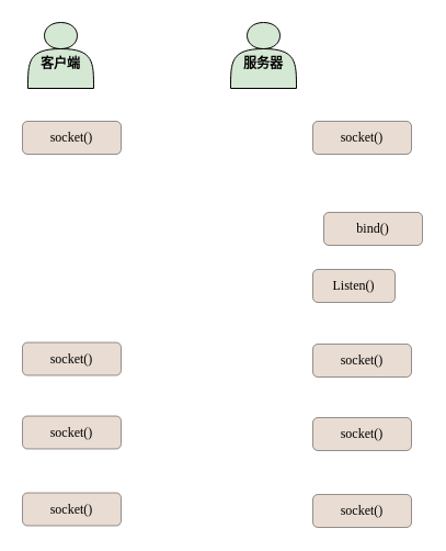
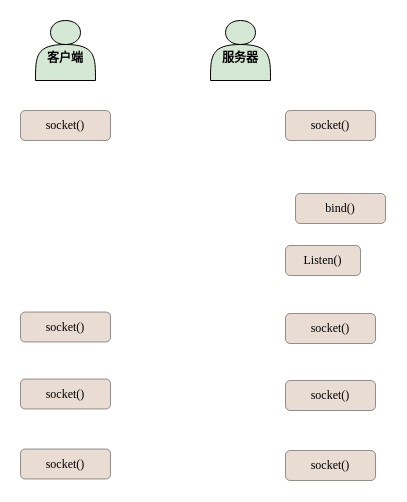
  <mxCell id="0" />
  <mxCell id="1" parent="0" />
- <mxCell id="2" value="&lt;div&gt;&lt;b&gt;&lt;br&gt;&lt;/b&gt;&lt;/div&gt;&lt;div&gt;&lt;b&gt;客户端&lt;/b&gt;&lt;/div&gt;" style="shape=actor;whiteSpace=wrap;html=1;fillColor=#D5E8D4;fontFamily=Times New Roman;" vertex="1" parent="1"><mxGeometry x="25" y="20" width="60" height="60" as="geometry" /></mxCell>
+ <mxCell id="2" value="&lt;div&gt;&lt;b&gt;&lt;br&gt;&lt;/b&gt;&lt;/div&gt;&lt;div&gt;&lt;b&gt;客户端&lt;/b&gt;&lt;/div&gt;" style="shape=actor;whiteSpace=wrap;html=1;fillColor=#D5E8D4;fontFamily=Times New Roman;" vertex="1" parent="1"><mxGeometry x="35" y="20" width="60" height="60" as="geometry" /></mxCell>
  <mxCell id="3" value="&lt;div&gt;&lt;b&gt;&lt;br&gt;&lt;/b&gt;&lt;/div&gt;&lt;div&gt;&lt;b&gt;服务器&lt;br&gt;&lt;/b&gt;&lt;/div&gt;" style="shape=actor;whiteSpace=wrap;html=1;fillColor=#D5E8D4;fontFamily=Times New Roman;" vertex="1" parent="1"><mxGeometry x="210" y="20" width="60" height="60" as="geometry" /></mxCell>
  <mxCell id="4" value="socket()" style="rounded=1;whiteSpace=wrap;html=1;fillColor=#C7A78F;opacity=40;fontFamily=Lucida Console;" vertex="1" parent="1"><mxGeometry x="285" y="110" width="90" height="30" as="geometry" /></mxCell>
  <mxCell id="5" value="bind()" style="rounded=1;whiteSpace=wrap;html=1;fillColor=#C7A78F;opacity=40;fontFamily=Lucida Console;" vertex="1" parent="1"><mxGeometry x="295" y="193" width="90" height="30" as="geometry" /></mxCell>
  <mxCell id="6" value="Listen()" style="rounded=1;whiteSpace=wrap;html=1;fillColor=#C7A78F;opacity=40;fontFamily=Lucida Console;" vertex="1" parent="1"><mxGeometry x="285" y="245" width="75" height="30" as="geometry" /></mxCell>
  <mxCell id="7" value="socket()" style="rounded=1;whiteSpace=wrap;html=1;fillColor=#C7A78F;opacity=40;fontFamily=Lucida Console;" vertex="1" parent="1"><mxGeometry x="285" y="313" width="90" height="30" as="geometry" /></mxCell>
  <mxCell id="8" value="socket()" style="rounded=1;whiteSpace=wrap;html=1;fillColor=#C7A78F;opacity=40;fontFamily=Lucida Console;" vertex="1" parent="1"><mxGeometry x="285" y="380" width="90" height="30" as="geometry" /></mxCell>
  <mxCell id="9" value="socket()" style="rounded=1;whiteSpace=wrap;html=1;fillColor=#C7A78F;opacity=40;fontFamily=Lucida Console;" vertex="1" parent="1"><mxGeometry x="285" y="450" width="90" height="30" as="geometry" /></mxCell>
  <mxCell id="10" value="socket()" style="rounded=1;whiteSpace=wrap;html=1;fillColor=#C7A78F;opacity=40;fontFamily=Lucida Console;" vertex="1" parent="1"><mxGeometry x="20" y="311.5" width="90" height="30" as="geometry" /></mxCell>
  <mxCell id="11" value="socket()" style="rounded=1;whiteSpace=wrap;html=1;fillColor=#C7A78F;opacity=40;fontFamily=Lucida Console;" vertex="1" parent="1"><mxGeometry x="20" y="378.5" width="90" height="30" as="geometry" /></mxCell>
  <mxCell id="12" value="socket()" style="rounded=1;whiteSpace=wrap;html=1;fillColor=#C7A78F;opacity=40;fontFamily=Lucida Console;" vertex="1" parent="1"><mxGeometry x="20" y="448.5" width="90" height="30" as="geometry" /></mxCell>
  <mxCell id="13" value="socket()" style="rounded=1;whiteSpace=wrap;html=1;fillColor=#C7A78F;opacity=40;fontFamily=Lucida Console;" vertex="1" parent="1"><mxGeometry x="20" y="110" width="90" height="30" as="geometry" /></mxCell>
